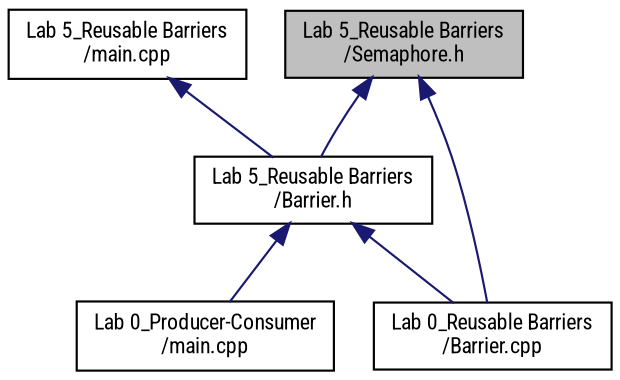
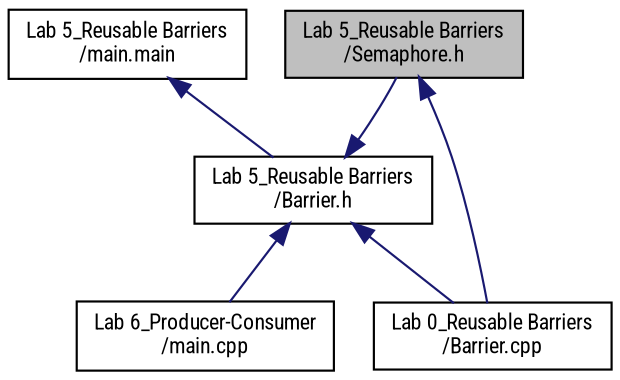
  digraph {
    fontname="Roboto Condensed"
    node [color=black fillcolor=white fontname="Roboto Condensed" fontsize=10 shape=record style=filled]
    edge [color=midnightblue dir=back fontname="Roboto Condensed" fontsize=10 labelfontname=Helvetica labelfontsize=10 style=solid]
    n1 [fillcolor=grey75 fontcolor=black height=0.2 label="Lab 5_Reusable Barriers\l/Semaphore.h" width=0.4]
    n2 [height=0.2 label="Lab 5_Reusable Barriers\l/Barrier.h" width=0.4]
    n3 [height=0.2 label="Lab 0_Reusable Barriers\l/Barrier.cpp" width=0.4]
-   n4 [height=0.2 label="Lab 0_Producer-Consumer\l/main.cpp" width=0.4]
-   n5 [height=0.2 label="Lab 5_Reusable Barriers\l/main.cpp" width=0.4]
-   n1 -> n2
+   n4 [height=0.2 label="Lab 6_Producer-Consumer\l/main.cpp" width=0.4]
+   n5 [height=0.2 label="Lab 5_Reusable Barriers\l/main.main" width=0.4]
+   n2 -> n1
    n1 -> n3
    n2 -> n3
    n2 -> n4
    n5 -> n2
  }
